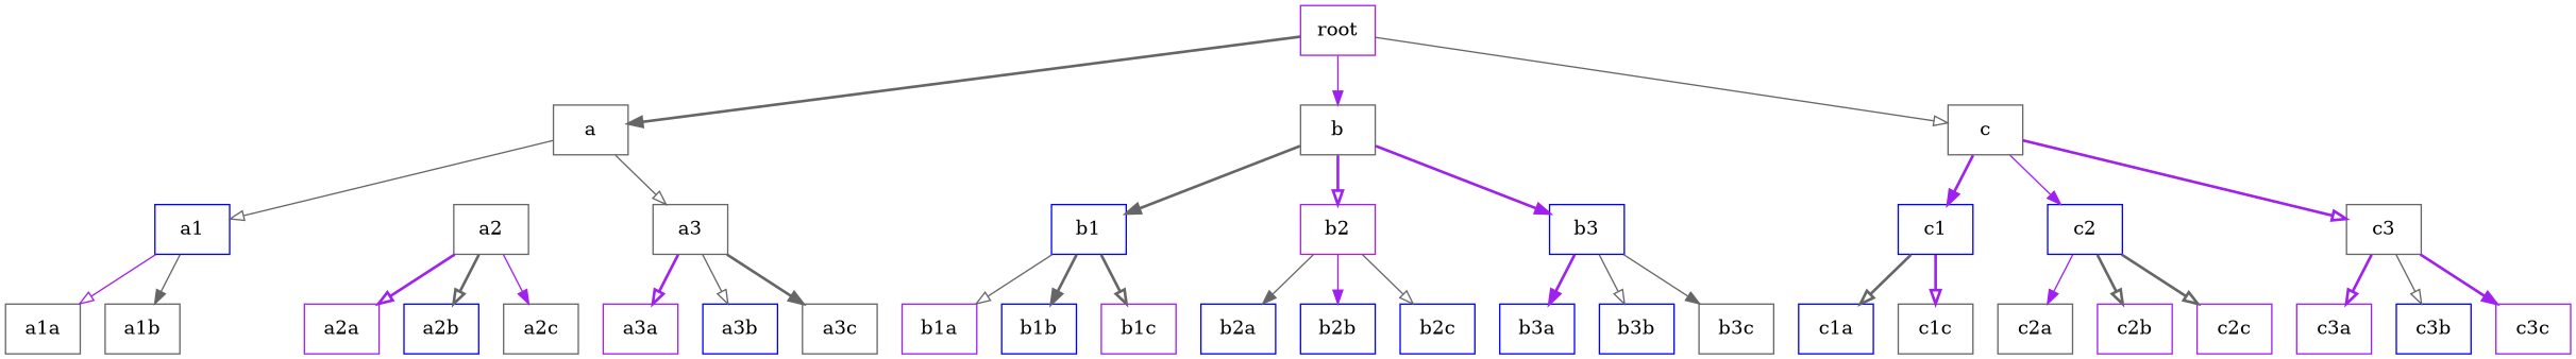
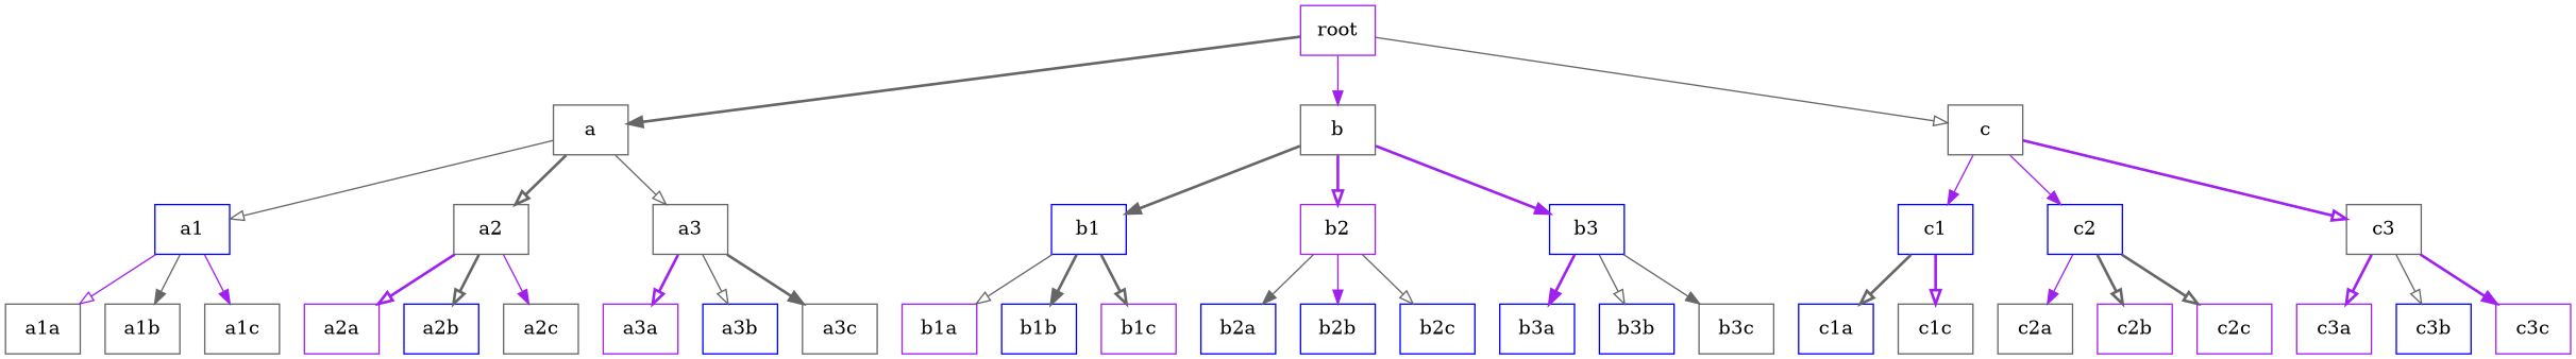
  digraph {
    node [color=blue shape=rect]
    edge [arrowhead=onormal color=gray40 style=bold]
    root [color=purple]
    a [color=gray40]
    b [color=gray40]
    c [color=gray40]
    a1
    a2 [color=gray40]
    a3 [color=gray40]
    b1
    b2 [color=purple]
    b3
    c1
    c2
    c3 [color=gray40]
    a1a [color=gray40]
    a1b [color=gray40]
+   a1c [color=gray40]
    a2a [color=purple]
    a2b
    a2c [color=gray40]
    a3a [color=purple]
    a3b
    a3c [color=gray40]
    b1a [color=purple]
    b1b
    b1c [color=purple]
    b2a
    b2b
    b2c
    b3a
    b3b
    b3c [color=gray40]
    c1a
    c1c [color=gray40]
    c2a [color=gray40]
    c2b [color=purple]
    c2c [color=purple]
    c3a [color=purple]
    c3b
    c3c [color=purple]
    root -> a [arrowhead=normal]
    root -> b [arrowhead=normal color=purple style=solid]
    root -> c [style=solid]
    a -> a1 [style=solid]
+   a -> a2
    a -> a3 [style=solid]
    b -> b1 [arrowhead=normal]
    b -> b2 [color=purple]
    b -> b3 [arrowhead=normal color=purple]
-   c -> c1 [arrowhead=normal color=purple]
+   c -> c1 [arrowhead=normal color=purple style=solid]
    c -> c2 [arrowhead=normal color=purple style=solid]
    c -> c3 [color=purple]
    a1 -> a1a [color=purple style=solid]
    a1 -> a1b [arrowhead=normal style=solid]
+   a1 -> a1c [arrowhead=normal color=purple style=solid]
    a2 -> a2a [color=purple]
    a2 -> a2b
    a2 -> a2c [arrowhead=normal color=purple style=solid]
    a3 -> a3a [color=purple]
    a3 -> a3b [style=solid]
    a3 -> a3c [arrowhead=normal]
    b1 -> b1a [style=solid]
    b1 -> b1b [arrowhead=normal]
    b1 -> b1c
    b2 -> b2a [arrowhead=normal style=solid]
    b2 -> b2b [arrowhead=normal color=purple style=solid]
    b2 -> b2c [style=solid]
    b3 -> b3a [arrowhead=normal color=purple]
    b3 -> b3b [style=solid]
    b3 -> b3c [arrowhead=normal style=solid]
    c1 -> c1a
    c1 -> c1c [color=purple]
    c2 -> c2a [arrowhead=normal color=purple style=solid]
    c2 -> c2b
    c2 -> c2c
    c3 -> c3a [color=purple]
    c3 -> c3b [style=solid]
    c3 -> c3c [arrowhead=normal color=purple]
  }
